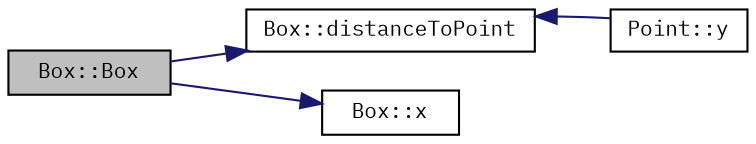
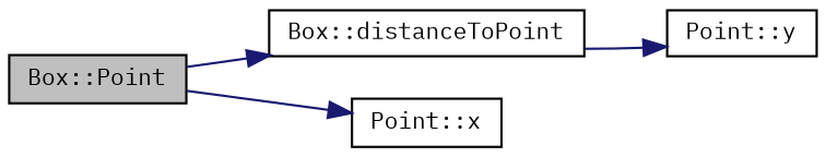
  digraph {
    fontname="IBM Plex Mono"
    rankdir=LR
    node [color=black fontname="IBM Plex Mono" fontsize=10 shape=record]
    edge [color=midnightblue fontname="IBM Plex Mono" fontsize=10 labelfontname=Helvetica labelfontsize=10 style=solid]
-   n1 [fillcolor=grey75 fontcolor=black height=0.2 label="Box::Box" style=filled width=0.4]
+   n1 [fillcolor=grey75 fontcolor=black height=0.2 label="Box::Point" style=filled width=0.4]
    n2 [height=0.2 label="Box::distanceToPoint" width=0.4]
-   n3 [height=0.2 label="Box::x" width=0.4]
+   n3 [height=0.2 label="Point::x" width=0.4]
    n4 [height=0.2 label="Point::y" width=0.4]
    n1 -> n2
    n1 -> n3
-   n4 -> n2
+   n2 -> n4
  }
